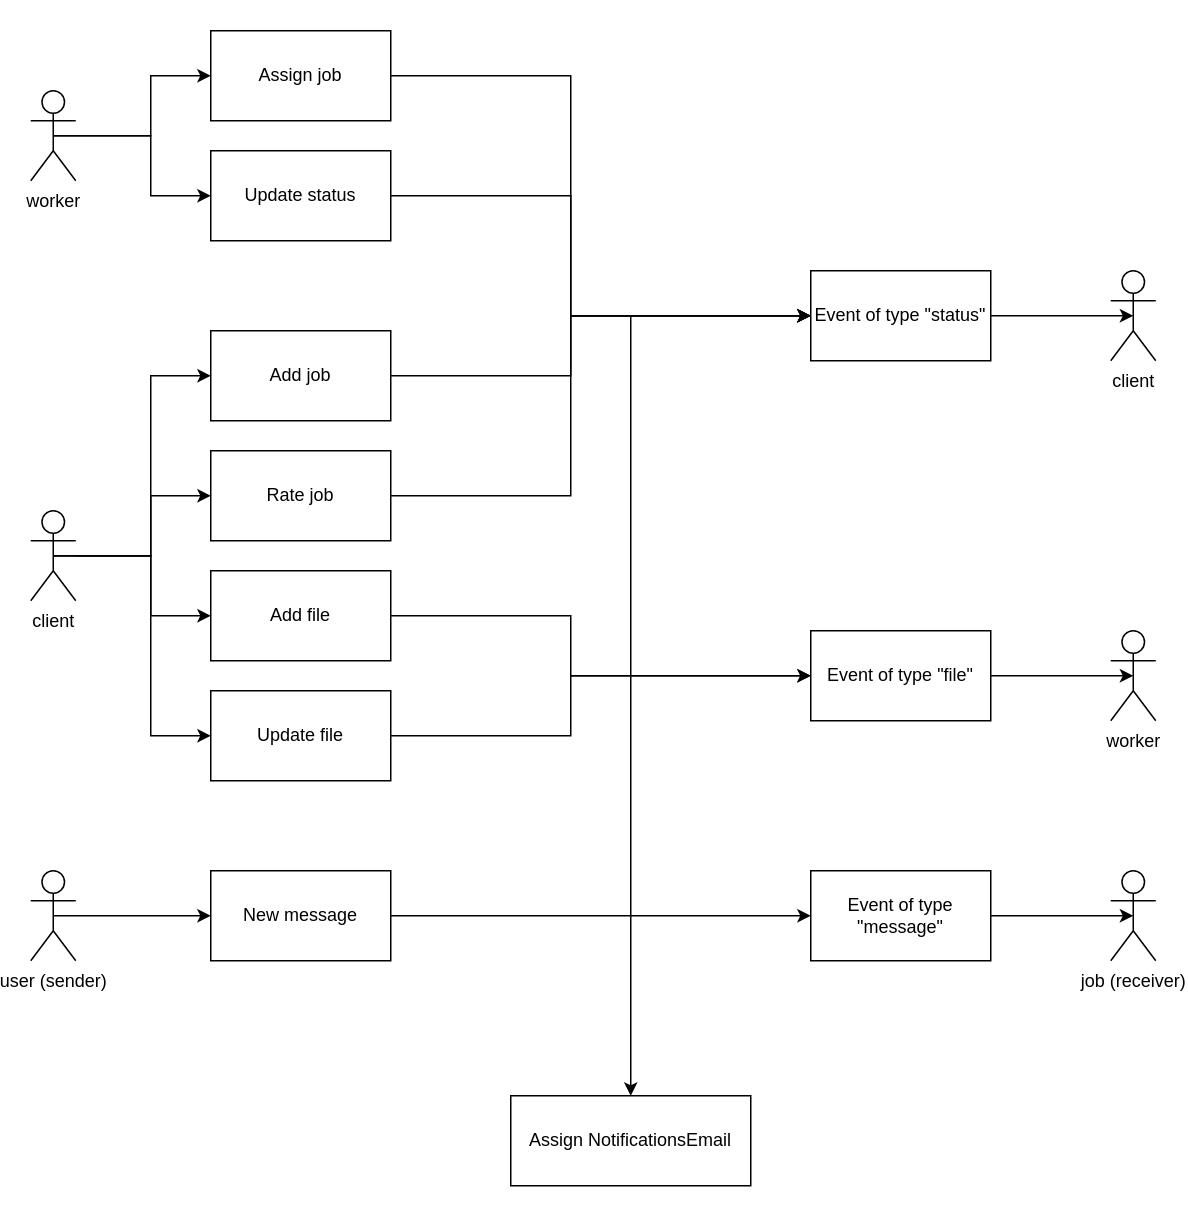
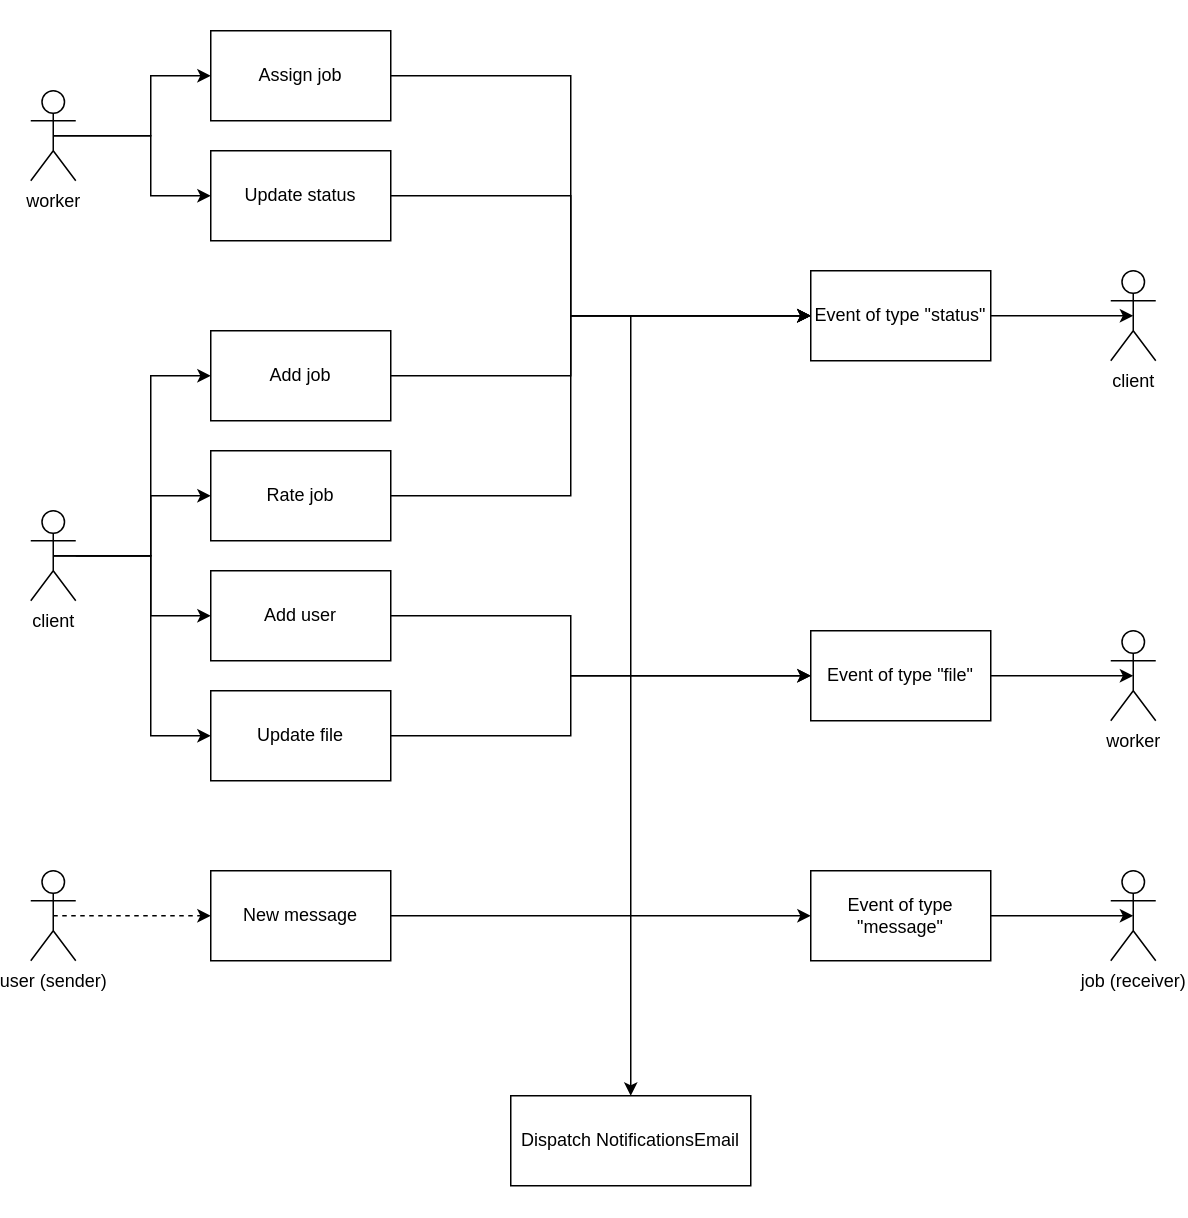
  <mxCell id="0" />
  <mxCell id="1" parent="0" />
  <mxCell id="2" style="edgeStyle=orthogonalEdgeStyle;rounded=0;orthogonalLoop=1;jettySize=auto;html=1;exitX=0.5;exitY=0.5;exitDx=0;exitDy=0;exitPerimeter=0;entryX=0;entryY=0.5;entryDx=0;entryDy=0;" parent="1" source="3" target="12" edge="1"><mxGeometry relative="1" as="geometry"><Array as="points"><mxPoint x="100" y="90" /><mxPoint x="100" y="130" /></Array></mxGeometry></mxCell>
  <mxCell id="3" value="worker" style="shape=umlActor;verticalLabelPosition=bottom;verticalAlign=top;html=1;outlineConnect=0;" parent="1" vertex="1"><mxGeometry x="20" y="60" width="30" height="60" as="geometry" /></mxCell>
  <mxCell id="4" style="edgeStyle=orthogonalEdgeStyle;rounded=0;orthogonalLoop=1;jettySize=auto;html=1;exitX=1;exitY=0.5;exitDx=0;exitDy=0;entryX=0.5;entryY=0.5;entryDx=0;entryDy=0;entryPerimeter=0;" parent="1" source="5" target="21" edge="1"><mxGeometry relative="1" as="geometry" /></mxCell>
  <mxCell id="5" value="Event of type &quot;status&quot;" style="rounded=0;whiteSpace=wrap;html=1;" parent="1" vertex="1"><mxGeometry x="540" y="180" width="120" height="60" as="geometry" /></mxCell>
- <mxCell id="6" value="Assign NotificationsEmail" style="rounded=0;whiteSpace=wrap;html=1;" parent="1" vertex="1"><mxGeometry x="340" y="730" width="160" height="60" as="geometry" /></mxCell>
+ <mxCell id="6" value="Dispatch NotificationsEmail" style="rounded=0;whiteSpace=wrap;html=1;" parent="1" vertex="1"><mxGeometry x="340" y="730" width="160" height="60" as="geometry" /></mxCell>
  <mxCell id="7" style="edgeStyle=orthogonalEdgeStyle;rounded=0;orthogonalLoop=1;jettySize=auto;html=1;exitX=0.5;exitY=0.5;exitDx=0;exitDy=0;exitPerimeter=0;entryX=0;entryY=0.5;entryDx=0;entryDy=0;" parent="1" source="8" target="14" edge="1"><mxGeometry relative="1" as="geometry"><Array as="points"><mxPoint x="100" y="370" /><mxPoint x="100" y="410" /></Array></mxGeometry></mxCell>
  <mxCell id="8" value="client&lt;br&gt;" style="shape=umlActor;verticalLabelPosition=bottom;verticalAlign=top;html=1;outlineConnect=0;" parent="1" vertex="1"><mxGeometry x="20" y="340" width="30" height="60" as="geometry" /></mxCell>
  <mxCell id="9" style="edgeStyle=orthogonalEdgeStyle;rounded=0;orthogonalLoop=1;jettySize=auto;html=1;exitX=1;exitY=0.5;exitDx=0;exitDy=0;entryX=0.5;entryY=0.5;entryDx=0;entryDy=0;entryPerimeter=0;" parent="1" source="10" target="23" edge="1"><mxGeometry relative="1" as="geometry" /></mxCell>
  <mxCell id="10" value="Event of type &quot;message&quot;" style="rounded=0;whiteSpace=wrap;html=1;" parent="1" vertex="1"><mxGeometry x="540" y="580" width="120" height="60" as="geometry" /></mxCell>
  <mxCell id="11" style="edgeStyle=orthogonalEdgeStyle;rounded=0;orthogonalLoop=1;jettySize=auto;html=1;exitX=1;exitY=0.5;exitDx=0;exitDy=0;entryX=0;entryY=0.5;entryDx=0;entryDy=0;" parent="1" source="12" target="5" edge="1"><mxGeometry relative="1" as="geometry"><Array as="points"><mxPoint x="380" y="130" /><mxPoint x="380" y="210" /></Array></mxGeometry></mxCell>
  <mxCell id="12" value="Update status" style="rounded=0;whiteSpace=wrap;html=1;" parent="1" vertex="1"><mxGeometry x="140" y="100" width="120" height="60" as="geometry" /></mxCell>
  <mxCell id="13" style="edgeStyle=orthogonalEdgeStyle;rounded=0;orthogonalLoop=1;jettySize=auto;html=1;exitX=1;exitY=0.5;exitDx=0;exitDy=0;entryX=0;entryY=0.5;entryDx=0;entryDy=0;" parent="1" source="14" target="20" edge="1"><mxGeometry relative="1" as="geometry"><Array as="points"><mxPoint x="380" y="410" /><mxPoint x="380" y="450" /></Array></mxGeometry></mxCell>
- <mxCell id="14" value="Add file" style="rounded=0;whiteSpace=wrap;html=1;" parent="1" vertex="1"><mxGeometry x="140" y="380" width="120" height="60" as="geometry" /></mxCell>
- <mxCell id="15" style="edgeStyle=orthogonalEdgeStyle;rounded=0;orthogonalLoop=1;jettySize=auto;html=1;exitX=0.5;exitY=0.5;exitDx=0;exitDy=0;exitPerimeter=0;entryX=0;entryY=0.5;entryDx=0;entryDy=0;" parent="1" source="16" target="18" edge="1"><mxGeometry relative="1" as="geometry" /></mxCell>
+ <mxCell id="14" value="Add user" style="rounded=0;whiteSpace=wrap;html=1;" parent="1" vertex="1"><mxGeometry x="140" y="380" width="120" height="60" as="geometry" /></mxCell>
+ <mxCell id="15" style="edgeStyle=orthogonalEdgeStyle;rounded=0;orthogonalLoop=1;jettySize=auto;html=1;exitX=0.5;exitY=0.5;exitDx=0;exitDy=0;exitPerimeter=0;entryX=0;entryY=0.5;entryDx=0;entryDy=0;dashed=1;" parent="1" source="16" target="18" edge="1"><mxGeometry relative="1" as="geometry" /></mxCell>
  <mxCell id="16" value="user (sender)" style="shape=umlActor;verticalLabelPosition=bottom;verticalAlign=top;html=1;outlineConnect=0;" parent="1" vertex="1"><mxGeometry x="20" y="580" width="30" height="60" as="geometry" /></mxCell>
  <mxCell id="17" style="edgeStyle=orthogonalEdgeStyle;rounded=0;orthogonalLoop=1;jettySize=auto;html=1;exitX=1;exitY=0.5;exitDx=0;exitDy=0;entryX=0;entryY=0.5;entryDx=0;entryDy=0;" parent="1" source="18" target="10" edge="1"><mxGeometry relative="1" as="geometry" /></mxCell>
  <mxCell id="18" value="New message" style="rounded=0;whiteSpace=wrap;html=1;" parent="1" vertex="1"><mxGeometry x="140" y="580" width="120" height="60" as="geometry" /></mxCell>
  <mxCell id="19" style="edgeStyle=orthogonalEdgeStyle;rounded=0;orthogonalLoop=1;jettySize=auto;html=1;exitX=1;exitY=0.5;exitDx=0;exitDy=0;entryX=0.5;entryY=0.5;entryDx=0;entryDy=0;entryPerimeter=0;" parent="1" source="20" target="22" edge="1"><mxGeometry relative="1" as="geometry" /></mxCell>
  <mxCell id="20" value="Event of type &quot;file&quot;" style="rounded=0;whiteSpace=wrap;html=1;" parent="1" vertex="1"><mxGeometry x="540" y="420" width="120" height="60" as="geometry" /></mxCell>
  <mxCell id="21" value="client&lt;br&gt;" style="shape=umlActor;verticalLabelPosition=bottom;verticalAlign=top;html=1;outlineConnect=0;" parent="1" vertex="1"><mxGeometry x="740" y="180" width="30" height="60" as="geometry" /></mxCell>
  <mxCell id="22" value="worker" style="shape=umlActor;verticalLabelPosition=bottom;verticalAlign=top;html=1;outlineConnect=0;" parent="1" vertex="1"><mxGeometry x="740" y="420" width="30" height="60" as="geometry" /></mxCell>
  <mxCell id="23" value="job (receiver)" style="shape=umlActor;verticalLabelPosition=bottom;verticalAlign=top;html=1;outlineConnect=0;" parent="1" vertex="1"><mxGeometry x="740" y="580" width="30" height="60" as="geometry" /></mxCell>
  <mxCell id="24" value="Update file" style="rounded=0;whiteSpace=wrap;html=1;" vertex="1" parent="1"><mxGeometry x="140" y="460" width="120" height="60" as="geometry" /></mxCell>
  <mxCell id="25" style="edgeStyle=orthogonalEdgeStyle;rounded=0;orthogonalLoop=1;jettySize=auto;html=1;exitX=0.5;exitY=0.5;exitDx=0;exitDy=0;exitPerimeter=0;entryX=0;entryY=0.5;entryDx=0;entryDy=0;" edge="1" parent="1" source="8" target="24"><mxGeometry relative="1" as="geometry"><mxPoint x="45" y="540" as="sourcePoint" /><mxPoint x="150" y="480" as="targetPoint" /><Array as="points"><mxPoint x="100" y="370" /><mxPoint x="100" y="490" /></Array></mxGeometry></mxCell>
  <mxCell id="26" value="Add job" style="rounded=0;whiteSpace=wrap;html=1;" vertex="1" parent="1"><mxGeometry x="140" y="220" width="120" height="60" as="geometry" /></mxCell>
  <mxCell id="27" value="" style="endArrow=classic;html=1;rounded=0;entryX=0;entryY=0.5;entryDx=0;entryDy=0;exitX=1;exitY=0.5;exitDx=0;exitDy=0;" edge="1" parent="1" source="26" target="5"><mxGeometry width="50" height="50" relative="1" as="geometry"><mxPoint x="800" y="450" as="sourcePoint" /><mxPoint x="850" y="400" as="targetPoint" /><Array as="points"><mxPoint x="380" y="250" /><mxPoint x="380" y="210" /></Array></mxGeometry></mxCell>
  <mxCell id="28" value="Assign job" style="rounded=0;whiteSpace=wrap;html=1;" vertex="1" parent="1"><mxGeometry x="140" y="20" width="120" height="60" as="geometry" /></mxCell>
  <mxCell id="29" value="Rate job" style="rounded=0;whiteSpace=wrap;html=1;" vertex="1" parent="1"><mxGeometry x="140" y="300" width="120" height="60" as="geometry" /></mxCell>
  <mxCell id="30" value="" style="endArrow=classic;html=1;rounded=0;entryX=0;entryY=0.5;entryDx=0;entryDy=0;exitX=0.5;exitY=0.5;exitDx=0;exitDy=0;exitPerimeter=0;" edge="1" parent="1" source="8" target="29"><mxGeometry width="50" height="50" relative="1" as="geometry"><mxPoint x="800" y="450" as="sourcePoint" /><mxPoint x="850" y="400" as="targetPoint" /><Array as="points"><mxPoint x="100" y="370" /><mxPoint x="100" y="330" /></Array></mxGeometry></mxCell>
  <mxCell id="31" value="" style="endArrow=classic;html=1;rounded=0;entryX=0;entryY=0.5;entryDx=0;entryDy=0;" edge="1" parent="1" source="8" target="26"><mxGeometry width="50" height="50" relative="1" as="geometry"><mxPoint x="45" y="540" as="sourcePoint" /><mxPoint x="150" y="380" as="targetPoint" /><Array as="points"><mxPoint x="100" y="370" /><mxPoint x="100" y="250" /></Array></mxGeometry></mxCell>
  <mxCell id="32" value="" style="endArrow=classic;html=1;rounded=0;entryX=0;entryY=0.5;entryDx=0;entryDy=0;exitX=0.5;exitY=0.5;exitDx=0;exitDy=0;exitPerimeter=0;" edge="1" parent="1" source="3" target="28"><mxGeometry width="50" height="50" relative="1" as="geometry"><mxPoint x="800" y="450" as="sourcePoint" /><mxPoint x="850" y="400" as="targetPoint" /><Array as="points"><mxPoint x="100" y="90" /><mxPoint x="100" y="50" /></Array></mxGeometry></mxCell>
  <mxCell id="33" value="" style="endArrow=classic;html=1;rounded=0;entryX=0;entryY=0.5;entryDx=0;entryDy=0;exitX=1;exitY=0.5;exitDx=0;exitDy=0;" edge="1" parent="1" source="24" target="20"><mxGeometry width="50" height="50" relative="1" as="geometry"><mxPoint x="800" y="450" as="sourcePoint" /><mxPoint x="850" y="400" as="targetPoint" /><Array as="points"><mxPoint x="380" y="490" /><mxPoint x="380" y="450" /></Array></mxGeometry></mxCell>
  <mxCell id="34" value="" style="endArrow=classic;html=1;rounded=0;entryX=0;entryY=0.5;entryDx=0;entryDy=0;exitX=1;exitY=0.5;exitDx=0;exitDy=0;" edge="1" parent="1" source="28" target="5"><mxGeometry width="50" height="50" relative="1" as="geometry"><mxPoint x="800" y="450" as="sourcePoint" /><mxPoint x="850" y="400" as="targetPoint" /><Array as="points"><mxPoint x="380" y="50" /><mxPoint x="380" y="100" /><mxPoint x="380" y="210" /></Array></mxGeometry></mxCell>
  <mxCell id="35" value="" style="endArrow=classic;html=1;rounded=0;entryX=0;entryY=0.5;entryDx=0;entryDy=0;exitX=1;exitY=0.5;exitDx=0;exitDy=0;" edge="1" parent="1" source="29" target="5"><mxGeometry width="50" height="50" relative="1" as="geometry"><mxPoint x="800" y="450" as="sourcePoint" /><mxPoint x="520" y="240" as="targetPoint" /><Array as="points"><mxPoint x="380" y="330" /><mxPoint x="380" y="210" /></Array></mxGeometry></mxCell>
  <mxCell id="36" value="" style="endArrow=classic;html=1;rounded=0;entryX=0.5;entryY=0;entryDx=0;entryDy=0;" edge="1" parent="1" target="6"><mxGeometry width="50" height="50" relative="1" as="geometry"><mxPoint x="420" y="210" as="sourcePoint" /><mxPoint x="850" y="400" as="targetPoint" /></mxGeometry></mxCell>
